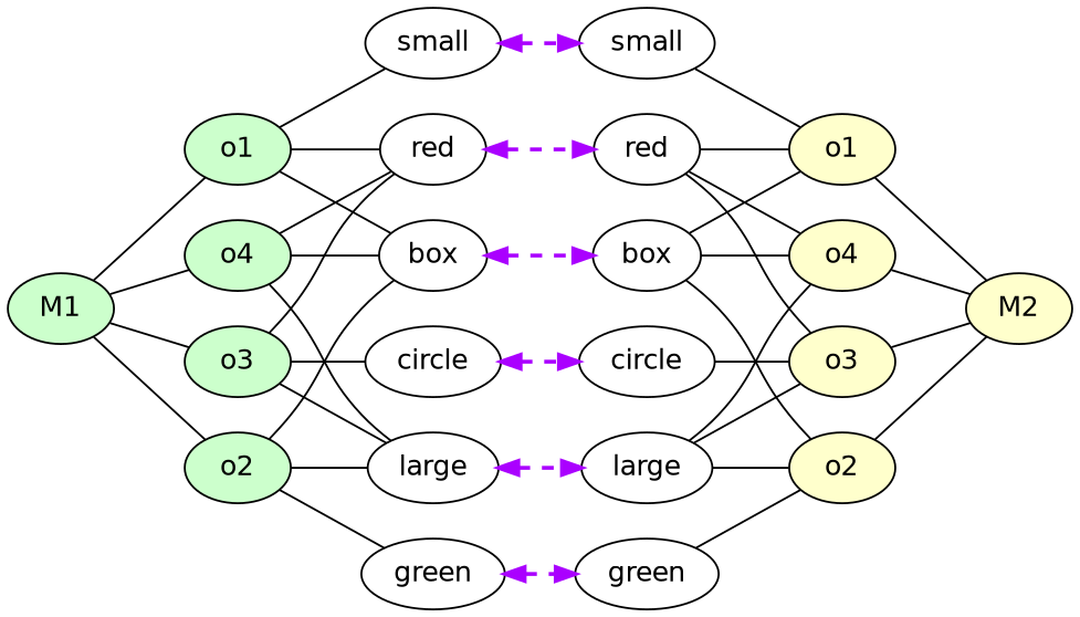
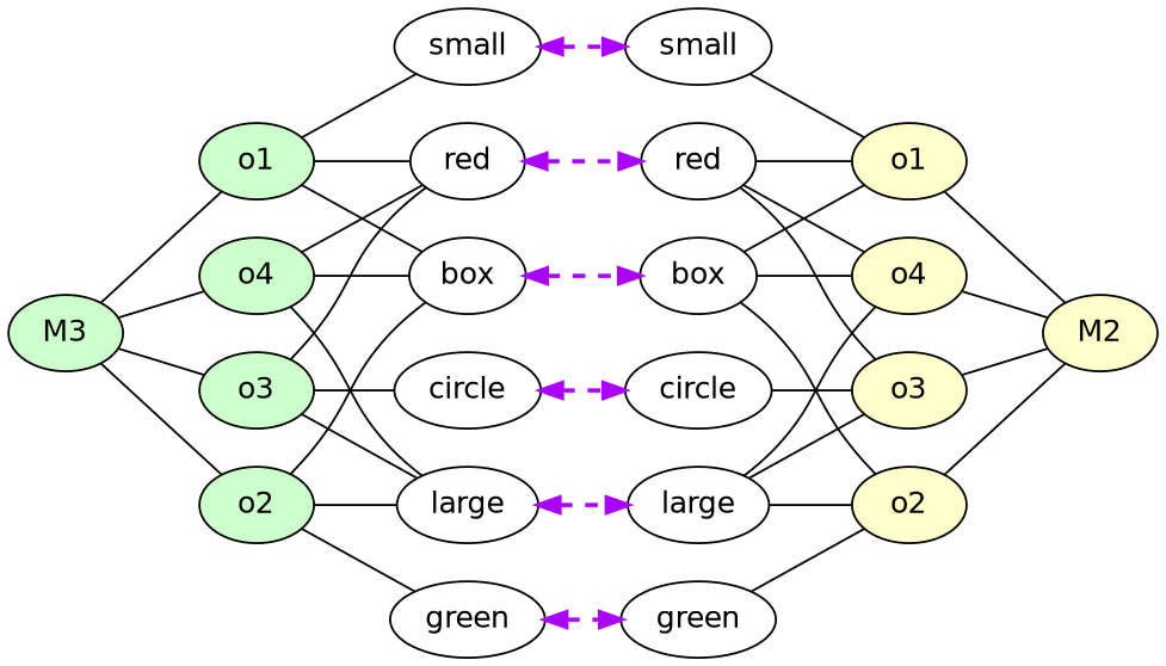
  strict digraph {
    rankdir=LR
    node [fontname=Helvetica shape=oval]
    edge [constraint=true dir=none]
-   M1 [fillcolor="#CCFFCC" height=0.5 style=filled width=0.75]
+   M1 [fillcolor="#CCFFCC" height=0.5 style=filled width=0.75 label=M3]
    n2 [fillcolor="#CCFFCC" height=0.5 label=o1 style=filled width=0.75]
    n3 [fillcolor="#CCFFCC" height=0.5 label=o2 style=filled width=0.75]
    n4 [fillcolor="#CCFFCC" height=0.5 label=o3 style=filled width=0.75]
    n5 [fillcolor="#CCFFCC" height=0.5 label=o4 style=filled width=0.75]
    n6 [height=0.5 label=red width=0.75]
    n7 [height=0.5 label=box width=0.75]
    n8 [height=0.5 label=small width=0.88464]
    n9 [height=0.5 label=green width=0.93881]
    n10 [height=0.5 label=large width=0.86659]
    n11 [height=0.5 label=circle width=0.88464]
    M2 [fillcolor="#FFFFCC" height=0.5 style=filled width=0.75]
    n13 [height=0.5 label=red width=0.75]
    n14 [height=0.5 label=box width=0.75]
    n15 [height=0.5 label=small width=0.88464]
    n16 [fillcolor="#FFFFCC" height=0.5 label=o1 style=filled width=0.75]
    n17 [fillcolor="#FFFFCC" height=0.5 label=o3 style=filled width=0.75]
    n18 [fillcolor="#FFFFCC" height=0.5 label=o4 style=filled width=0.75]
    n19 [fillcolor="#FFFFCC" height=0.5 label=o2 style=filled width=0.75]
    n20 [height=0.5 label=green width=0.93881]
    n21 [height=0.5 label=large width=0.86659]
    n22 [height=0.5 label=circle width=0.88464]
    M1 -> n2 [penwidth=1]
    M1 -> n3 [penwidth=1]
    M1 -> n4 [penwidth=1]
    M1 -> n5 [penwidth=1]
    n2 -> n6
    n2 -> n7
    n2 -> n8
    n3 -> n7
    n3 -> n9
    n3 -> n10
    n4 -> n6
    n4 -> n10
    n4 -> n11
    n5 -> n6
    n5 -> n7
    n5 -> n10
    n6 -> n13 [color="#AA00FF" dir=both penwidth=2 style=dashed]
    n7 -> n14 [color="#AA00FF" dir=both penwidth=2 style=dashed]
    n8 -> n15 [color="#AA00FF" dir=both penwidth=2 style=dashed]
    n9 -> n20 [color="#AA00FF" dir=both penwidth=2 style=dashed]
    n10 -> n21 [color="#AA00FF" dir=both penwidth=2 style=dashed]
    n11 -> n22 [color="#AA00FF" dir=both penwidth=2 style=dashed]
    n13 -> n16
    n13 -> n17
    n13 -> n18
    n14 -> n16
    n14 -> n18
    n14 -> n19
    n15 -> n16
    n16 -> M2 [penwidth=1]
    n17 -> M2 [penwidth=1]
    n18 -> M2 [penwidth=1]
    n19 -> M2 [penwidth=1]
    n20 -> n19
    n21 -> n17
    n21 -> n18
    n21 -> n19
    n22 -> n17
  }
